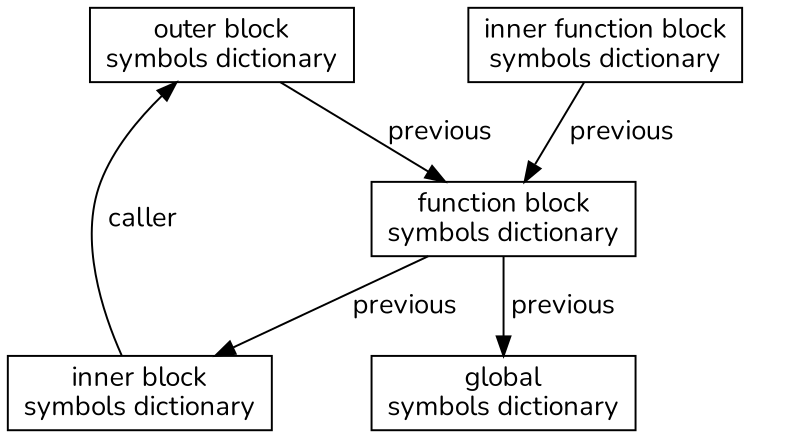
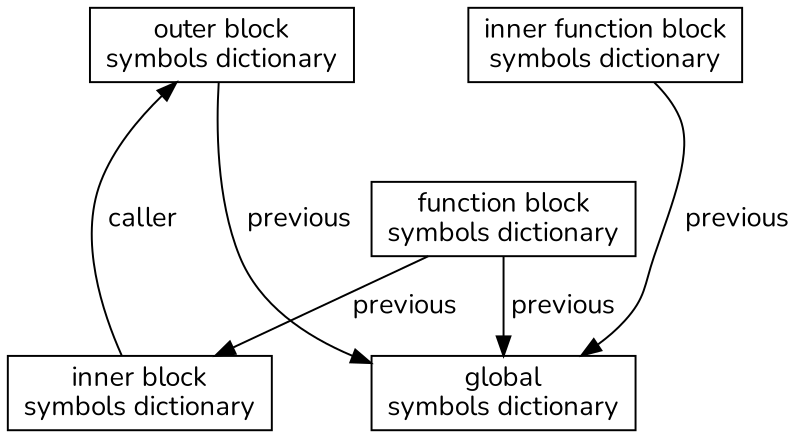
  digraph {
    fontname=Nunito
    node [fontname=Nunito shape=box]
    edge [fontname=Nunito]
    n1 [label="global\nsymbols dictionary"]
    n2 [label="outer block\nsymbols dictionary"]
    n3 [label="inner block\nsymbols dictionary"]
    n4 [label="function block\nsymbols dictionary"]
    n5 [label="inner function block\nsymbols dictionary"]
-   n2 -> n4 [label=" previous"]
+   n2 -> n1 [label=" previous"]
    n3 -> n2 [label=" caller"]
    n4 -> n1 [label=" previous"]
    n4 -> n3 [label=" previous"]
-   n5 -> n4 [label=" previous"]
+   n5 -> n1 [label=" previous"]
  }
